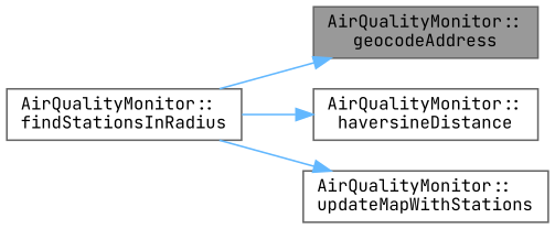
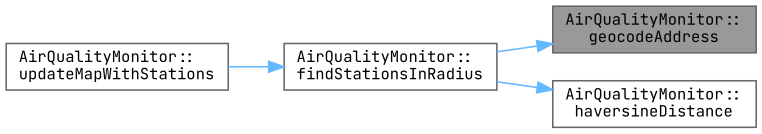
  digraph {
    fontname="JetBrains Mono"
    rankdir=LR
    node [color=grey40 fillcolor=white fontname="JetBrains Mono" fontsize=10 shape=box style=filled]
    edge [color=steelblue1 fontname="JetBrains Mono" fontsize=10 labelfontname=Helvetica labelfontsize=10 style=solid]
    n1 [color=gray40 fillcolor=grey60 fontcolor=black height=0.2 label="AirQualityMonitor::\lgeocodeAddress" width=0.4]
    n2 [height=0.2 label="AirQualityMonitor::\lfindStationsInRadius" width=0.4]
    n3 [height=0.2 label="AirQualityMonitor::\lhaversineDistance" width=0.4]
    n4 [height=0.2 label="AirQualityMonitor::\lupdateMapWithStations" width=0.4]
    n2 -> n1
    n2 -> n3
-   n2 -> n4
+   n4 -> n2
  }
